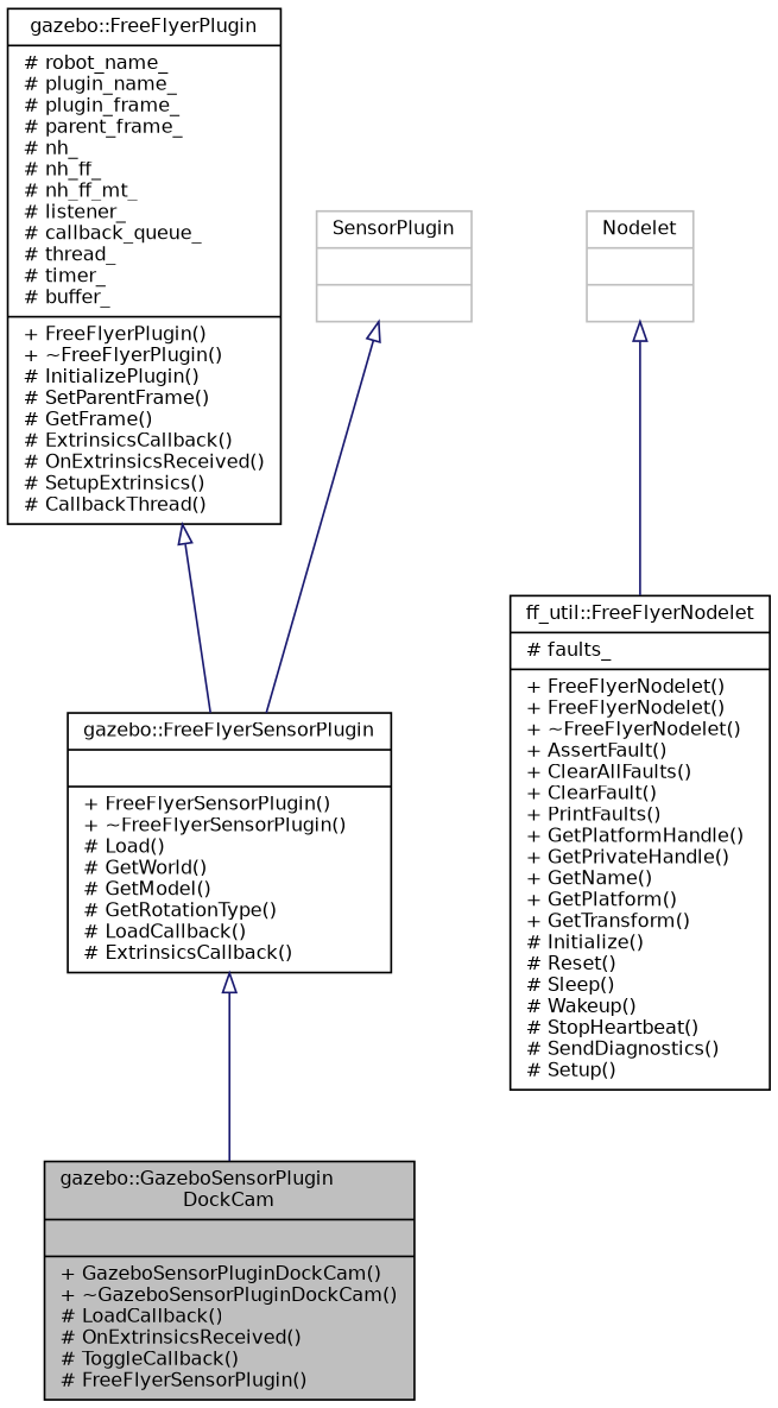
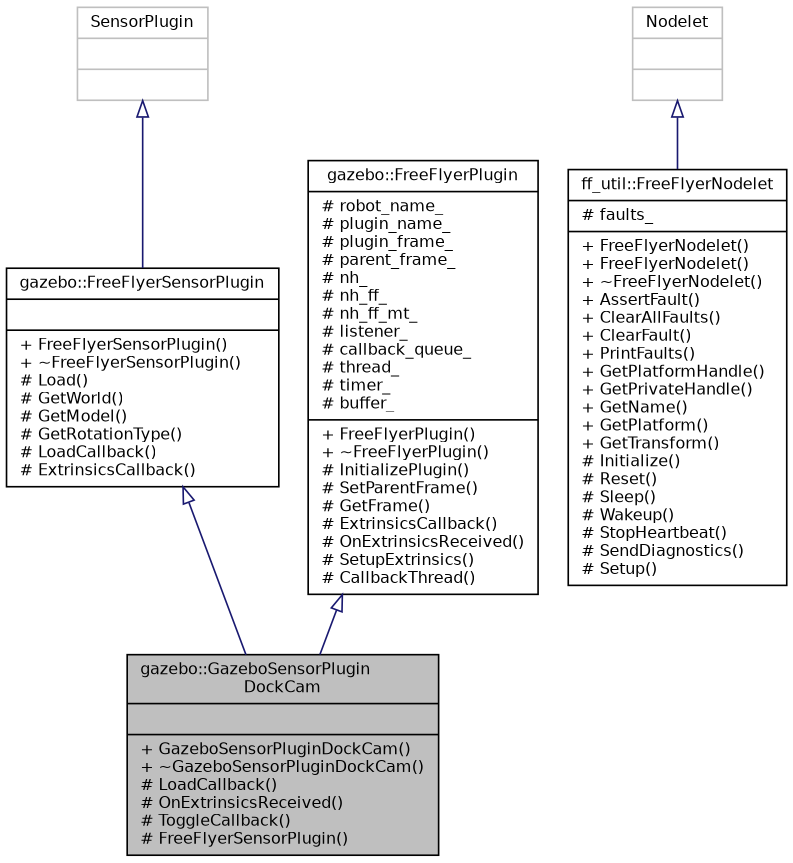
  digraph {
    node [color=black fillcolor=white fontname=Helvetica fontsize=10 shape=record style=filled]
    edge [arrowtail=onormal color=midnightblue dir=back fontname=Helvetica fontsize=10 labelfontname=Helvetica labelfontsize=10 style=solid]
    n1 [fillcolor=grey75 fontcolor=black height=0.2 label="{gazebo::GazeboSensorPlugin\lDockCam\n||+ GazeboSensorPluginDockCam()\l+ ~GazeboSensorPluginDockCam()\l# LoadCallback()\l# OnExtrinsicsReceived()\l# ToggleCallback()\l# FreeFlyerSensorPlugin()\l}" width=0.4]
    n2 [height=0.2 label="{gazebo::FreeFlyerSensorPlugin\n||+ FreeFlyerSensorPlugin()\l+ ~FreeFlyerSensorPlugin()\l# Load()\l# GetWorld()\l# GetModel()\l# GetRotationType()\l# LoadCallback()\l# ExtrinsicsCallback()\l}" width=0.4]
    n3 [height=0.2 label="{gazebo::FreeFlyerPlugin\n|# robot_name_\l# plugin_name_\l# plugin_frame_\l# parent_frame_\l# nh_\l# nh_ff_\l# nh_ff_mt_\l# listener_\l# callback_queue_\l# thread_\l# timer_\l# buffer_\l|+ FreeFlyerPlugin()\l+ ~FreeFlyerPlugin()\l# InitializePlugin()\l# SetParentFrame()\l# GetFrame()\l# ExtrinsicsCallback()\l# OnExtrinsicsReceived()\l# SetupExtrinsics()\l# CallbackThread()\l}" width=0.4]
    n4 [height=0.2 label="{ff_util::FreeFlyerNodelet\n|# faults_\l|+ FreeFlyerNodelet()\l+ FreeFlyerNodelet()\l+ ~FreeFlyerNodelet()\l+ AssertFault()\l+ ClearAllFaults()\l+ ClearFault()\l+ PrintFaults()\l+ GetPlatformHandle()\l+ GetPrivateHandle()\l+ GetName()\l+ GetPlatform()\l+ GetTransform()\l# Initialize()\l# Reset()\l# Sleep()\l# Wakeup()\l# StopHeartbeat()\l# SendDiagnostics()\l# Setup()\l}" width=0.4]
    n5 [color=grey75 height=0.2 label="{Nodelet\n||}" width=0.4]
    n6 [color=grey75 height=0.2 label="{SensorPlugin\n||}" width=0.4]
    n2 -> n1
-   n3 -> n2
+   n3 -> n1
    n5 -> n4
    n6 -> n2
  }
